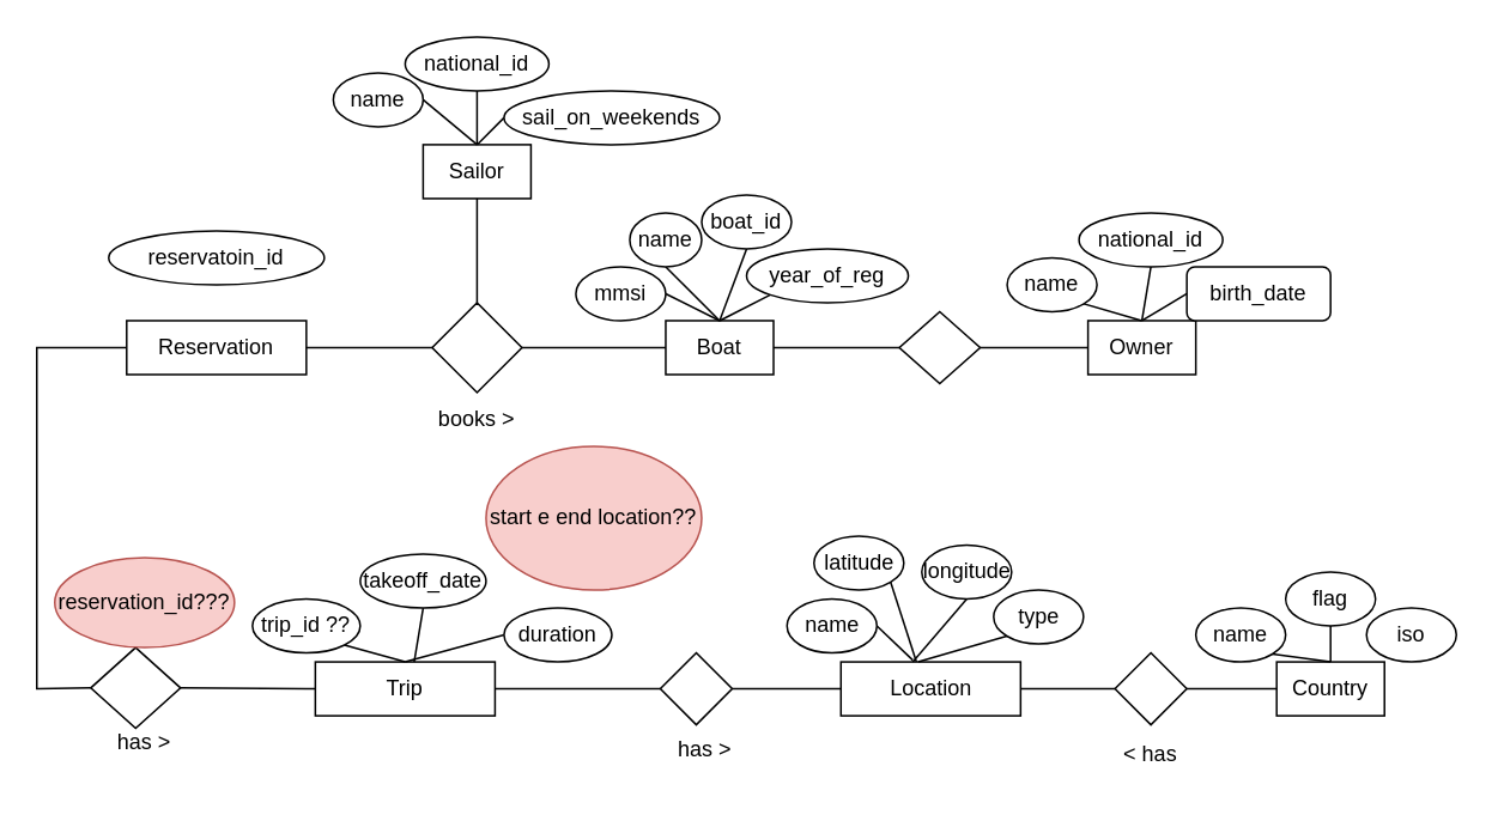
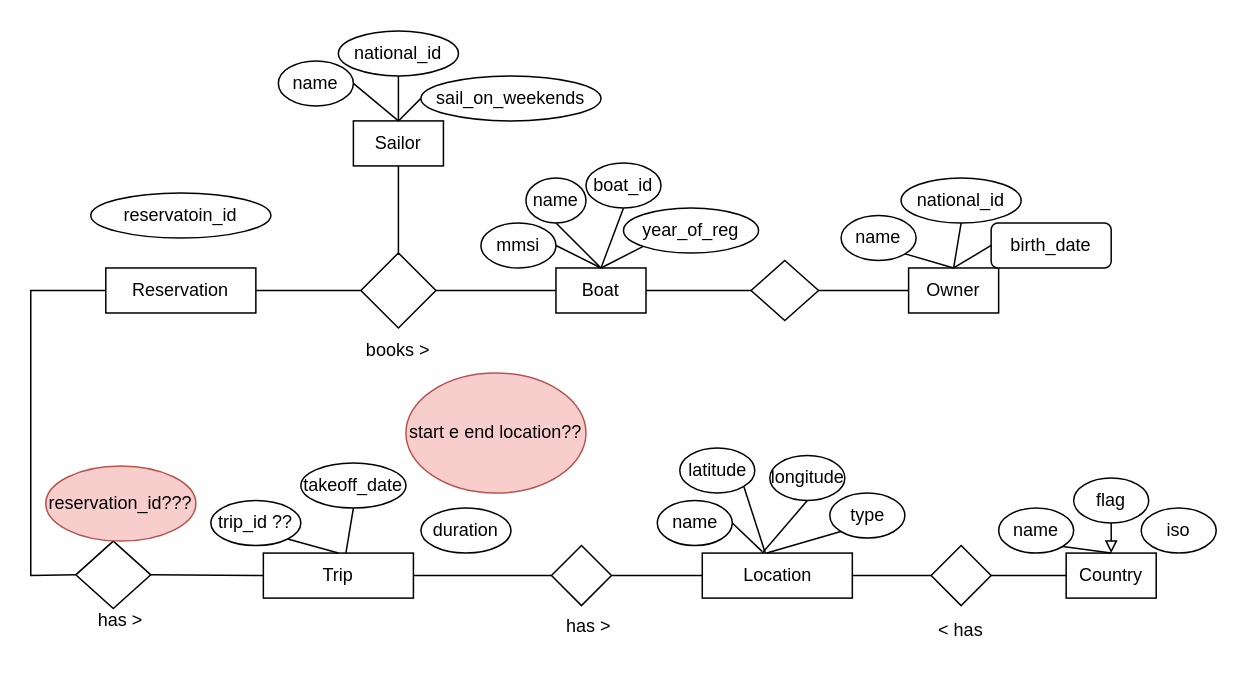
  <mxCell id="0" />
  <mxCell id="1" parent="0" />
  <mxCell id="2" value="" style="group" vertex="1" connectable="0" parent="1"><mxGeometry x="140" y="278" width="230" height="120" as="geometry" /></mxCell>
  <mxCell id="3" value="Trip" style="rounded=0;whiteSpace=wrap;html=1;" vertex="1" parent="2"><mxGeometry x="35" y="90" width="100" height="30" as="geometry" /></mxCell>
  <mxCell id="4" style="rounded=0;orthogonalLoop=1;jettySize=auto;html=1;exitX=1;exitY=1;exitDx=0;exitDy=0;entryX=0.5;entryY=0;entryDx=0;entryDy=0;endArrow=none;endFill=0;" edge="1" parent="2" source="5" target="3"><mxGeometry relative="1" as="geometry" /></mxCell>
  <mxCell id="5" value="trip_id ??" style="ellipse;whiteSpace=wrap;html=1;" vertex="1" parent="2"><mxGeometry y="55" width="60" height="30" as="geometry" /></mxCell>
  <mxCell id="6" value="takeoff_date" style="ellipse;whiteSpace=wrap;html=1;" vertex="1" parent="2"><mxGeometry x="60" y="30" width="70" height="30" as="geometry" /></mxCell>
- <mxCell id="7" style="edgeStyle=none;rounded=0;orthogonalLoop=1;jettySize=auto;html=1;exitX=0;exitY=0.5;exitDx=0;exitDy=0;entryX=0.5;entryY=0;entryDx=0;entryDy=0;endArrow=none;endFill=0;" edge="1" parent="2" source="8" target="3"><mxGeometry relative="1" as="geometry" /></mxCell>
  <mxCell id="8" value="duration" style="ellipse;whiteSpace=wrap;html=1;" vertex="1" parent="2"><mxGeometry x="140" y="60" width="60" height="30" as="geometry" /></mxCell>
  <mxCell id="9" value="" style="group" vertex="1" connectable="0" parent="1"><mxGeometry x="437.5" y="298" width="165" height="100" as="geometry" /></mxCell>
  <mxCell id="10" value="Location" style="rounded=0;whiteSpace=wrap;html=1;" vertex="1" parent="9"><mxGeometry x="30" y="70" width="100" height="30" as="geometry" /></mxCell>
  <mxCell id="11" style="edgeStyle=none;rounded=0;orthogonalLoop=1;jettySize=auto;html=1;exitX=1;exitY=0.5;exitDx=0;exitDy=0;entryX=0.4;entryY=-0.033;entryDx=0;entryDy=0;endArrow=none;endFill=0;entryPerimeter=0;" edge="1" parent="9" source="12" target="10"><mxGeometry relative="1" as="geometry" /></mxCell>
  <mxCell id="12" value="name" style="ellipse;whiteSpace=wrap;html=1;" vertex="1" parent="9"><mxGeometry y="35" width="50" height="30" as="geometry" /></mxCell>
  <mxCell id="13" style="edgeStyle=none;rounded=0;orthogonalLoop=1;jettySize=auto;html=1;exitX=1;exitY=1;exitDx=0;exitDy=0;entryX=0.42;entryY=0;entryDx=0;entryDy=0;entryPerimeter=0;endArrow=none;endFill=0;" edge="1" parent="9" source="14" target="10"><mxGeometry relative="1" as="geometry" /></mxCell>
  <mxCell id="14" value="latitude" style="ellipse;whiteSpace=wrap;html=1;" vertex="1" parent="9"><mxGeometry x="15" width="50" height="30" as="geometry" /></mxCell>
  <mxCell id="15" style="edgeStyle=none;rounded=0;orthogonalLoop=1;jettySize=auto;html=1;exitX=0.5;exitY=1;exitDx=0;exitDy=0;endArrow=none;endFill=0;" edge="1" parent="9" source="16"><mxGeometry relative="1" as="geometry"><mxPoint x="70" y="70" as="targetPoint" /></mxGeometry></mxCell>
  <mxCell id="16" value="longitude" style="ellipse;whiteSpace=wrap;html=1;" vertex="1" parent="9"><mxGeometry x="75" y="5" width="50" height="30" as="geometry" /></mxCell>
  <mxCell id="17" style="edgeStyle=none;rounded=0;orthogonalLoop=1;jettySize=auto;html=1;exitX=0;exitY=1;exitDx=0;exitDy=0;entryX=0.43;entryY=0;entryDx=0;entryDy=0;endArrow=none;endFill=0;entryPerimeter=0;" edge="1" parent="9" source="18" target="10"><mxGeometry relative="1" as="geometry" /></mxCell>
  <mxCell id="18" value="type" style="ellipse;whiteSpace=wrap;html=1;" vertex="1" parent="9"><mxGeometry x="115" y="30" width="50" height="30" as="geometry" /></mxCell>
  <mxCell id="19" value="" style="group" vertex="1" connectable="0" parent="1"><mxGeometry x="660" y="308" width="155" height="90" as="geometry" /></mxCell>
  <mxCell id="20" value="Country" style="rounded=0;whiteSpace=wrap;html=1;" vertex="1" parent="19"><mxGeometry x="50" y="60" width="60" height="30" as="geometry" /></mxCell>
  <mxCell id="21" style="edgeStyle=none;rounded=0;orthogonalLoop=1;jettySize=auto;html=1;exitX=1;exitY=1;exitDx=0;exitDy=0;entryX=0.5;entryY=0;entryDx=0;entryDy=0;endArrow=none;endFill=0;" edge="1" parent="19" source="22" target="20"><mxGeometry relative="1" as="geometry" /></mxCell>
  <mxCell id="22" value="name" style="ellipse;whiteSpace=wrap;html=1;" vertex="1" parent="19"><mxGeometry x="5" y="30" width="50" height="30" as="geometry" /></mxCell>
- <mxCell id="23" style="edgeStyle=none;rounded=0;orthogonalLoop=1;jettySize=auto;html=1;exitX=0.5;exitY=1;exitDx=0;exitDy=0;entryX=0.5;entryY=0;entryDx=0;entryDy=0;endArrow=none;endFill=0;" edge="1" parent="19" source="24" target="20"><mxGeometry relative="1" as="geometry" /></mxCell>
+ <mxCell id="23" style="edgeStyle=none;rounded=0;orthogonalLoop=1;jettySize=auto;html=1;exitX=0.5;exitY=1;exitDx=0;exitDy=0;entryX=0.5;entryY=0;entryDx=0;entryDy=0;endArrow=block;endFill=0;" edge="1" parent="19" source="24" target="20"><mxGeometry relative="1" as="geometry" /></mxCell>
  <mxCell id="24" value="flag" style="ellipse;whiteSpace=wrap;html=1;" vertex="1" parent="19"><mxGeometry x="55" y="10" width="50" height="30" as="geometry" /></mxCell>
  <mxCell id="25" value="iso" style="ellipse;whiteSpace=wrap;html=1;" vertex="1" parent="19"><mxGeometry x="100" y="30" width="50" height="30" as="geometry" /></mxCell>
  <mxCell id="26" value="" style="group" vertex="1" connectable="0" parent="1"><mxGeometry x="320" y="108" width="185" height="100" as="geometry" /></mxCell>
  <mxCell id="27" value="Boat" style="rounded=0;whiteSpace=wrap;html=1;" vertex="1" parent="26"><mxGeometry x="50" y="70" width="60" height="30" as="geometry" /></mxCell>
  <mxCell id="28" style="edgeStyle=none;rounded=0;orthogonalLoop=1;jettySize=auto;html=1;exitX=0.5;exitY=1;exitDx=0;exitDy=0;entryX=0.5;entryY=0;entryDx=0;entryDy=0;endArrow=none;endFill=0;" edge="1" parent="26" source="29" target="27"><mxGeometry relative="1" as="geometry" /></mxCell>
  <mxCell id="29" value="name" style="ellipse;whiteSpace=wrap;html=1;" vertex="1" parent="26"><mxGeometry x="30" y="10" width="40" height="30" as="geometry" /></mxCell>
  <mxCell id="30" style="edgeStyle=none;rounded=0;orthogonalLoop=1;jettySize=auto;html=1;exitX=0.5;exitY=1;exitDx=0;exitDy=0;entryX=0.5;entryY=0;entryDx=0;entryDy=0;endArrow=none;endFill=0;" edge="1" parent="26" source="31" target="27"><mxGeometry relative="1" as="geometry" /></mxCell>
  <mxCell id="31" value="boat_id" style="ellipse;whiteSpace=wrap;html=1;" vertex="1" parent="26"><mxGeometry x="70" width="50" height="30" as="geometry" /></mxCell>
  <mxCell id="32" style="edgeStyle=none;rounded=0;orthogonalLoop=1;jettySize=auto;html=1;exitX=0;exitY=1;exitDx=0;exitDy=0;entryX=0.5;entryY=0;entryDx=0;entryDy=0;endArrow=none;endFill=0;" edge="1" parent="26" source="33" target="27"><mxGeometry relative="1" as="geometry" /></mxCell>
  <mxCell id="33" value="year_of_reg" style="ellipse;whiteSpace=wrap;html=1;" vertex="1" parent="26"><mxGeometry x="95" y="30" width="90" height="30" as="geometry" /></mxCell>
  <mxCell id="34" style="edgeStyle=none;rounded=0;orthogonalLoop=1;jettySize=auto;html=1;exitX=1;exitY=0.5;exitDx=0;exitDy=0;endArrow=none;endFill=0;" edge="1" parent="26" source="35"><mxGeometry relative="1" as="geometry"><mxPoint x="80" y="70" as="targetPoint" /></mxGeometry></mxCell>
  <mxCell id="35" value="mmsi" style="ellipse;whiteSpace=wrap;html=1;" vertex="1" parent="26"><mxGeometry y="40" width="50" height="30" as="geometry" /></mxCell>
  <mxCell id="36" value="" style="group" vertex="1" connectable="0" parent="1"><mxGeometry x="185" y="20" width="215" height="90" as="geometry" /></mxCell>
  <mxCell id="37" value="Sailor" style="rounded=0;whiteSpace=wrap;html=1;" vertex="1" parent="36"><mxGeometry x="50" y="60" width="60" height="30" as="geometry" /></mxCell>
  <mxCell id="38" style="edgeStyle=none;rounded=0;orthogonalLoop=1;jettySize=auto;html=1;exitX=1;exitY=0.5;exitDx=0;exitDy=0;entryX=0.5;entryY=0;entryDx=0;entryDy=0;endArrow=none;endFill=0;" edge="1" parent="36" source="39" target="37"><mxGeometry relative="1" as="geometry" /></mxCell>
  <mxCell id="39" value="name" style="ellipse;whiteSpace=wrap;html=1;" vertex="1" parent="36"><mxGeometry y="20" width="50" height="30" as="geometry" /></mxCell>
  <mxCell id="40" style="edgeStyle=none;rounded=0;orthogonalLoop=1;jettySize=auto;html=1;exitX=0.5;exitY=1;exitDx=0;exitDy=0;entryX=0.5;entryY=0;entryDx=0;entryDy=0;endArrow=none;endFill=0;" edge="1" parent="36" source="41" target="37"><mxGeometry relative="1" as="geometry" /></mxCell>
  <mxCell id="41" value="national_id" style="ellipse;whiteSpace=wrap;html=1;" vertex="1" parent="36"><mxGeometry x="40" width="80" height="30" as="geometry" /></mxCell>
  <mxCell id="42" style="edgeStyle=none;rounded=0;orthogonalLoop=1;jettySize=auto;html=1;exitX=0;exitY=0.5;exitDx=0;exitDy=0;entryX=0.5;entryY=0;entryDx=0;entryDy=0;endArrow=none;endFill=0;" edge="1" parent="36" source="43" target="37"><mxGeometry relative="1" as="geometry" /></mxCell>
  <mxCell id="43" value="sail_on_weekends" style="ellipse;whiteSpace=wrap;html=1;" vertex="1" parent="36"><mxGeometry x="95" y="30" width="120" height="30" as="geometry" /></mxCell>
  <mxCell id="44" value="" style="group" vertex="1" connectable="0" parent="1"><mxGeometry x="560" y="118" width="180" height="90" as="geometry" /></mxCell>
  <mxCell id="45" value="Owner" style="rounded=0;whiteSpace=wrap;html=1;" vertex="1" parent="44"><mxGeometry x="45" y="60" width="60" height="30" as="geometry" /></mxCell>
  <mxCell id="46" style="edgeStyle=none;rounded=0;orthogonalLoop=1;jettySize=auto;html=1;exitX=1;exitY=1;exitDx=0;exitDy=0;entryX=0.5;entryY=0;entryDx=0;entryDy=0;endArrow=none;endFill=0;" edge="1" parent="44" source="47" target="45"><mxGeometry relative="1" as="geometry" /></mxCell>
  <mxCell id="47" value="name" style="ellipse;whiteSpace=wrap;html=1;" vertex="1" parent="44"><mxGeometry y="25" width="50" height="30" as="geometry" /></mxCell>
  <mxCell id="48" style="edgeStyle=none;rounded=0;orthogonalLoop=1;jettySize=auto;html=1;exitX=0.5;exitY=1;exitDx=0;exitDy=0;entryX=0.5;entryY=0;entryDx=0;entryDy=0;endArrow=none;endFill=0;" edge="1" parent="44" source="49" target="45"><mxGeometry relative="1" as="geometry" /></mxCell>
  <mxCell id="49" value="national_id" style="ellipse;whiteSpace=wrap;html=1;" vertex="1" parent="44"><mxGeometry x="40" width="80" height="30" as="geometry" /></mxCell>
  <mxCell id="50" style="edgeStyle=none;rounded=0;orthogonalLoop=1;jettySize=auto;html=1;exitX=0;exitY=0.5;exitDx=0;exitDy=0;entryX=0.5;entryY=0;entryDx=0;entryDy=0;endArrow=none;endFill=0;" edge="1" parent="44" source="51" target="45"><mxGeometry relative="1" as="geometry" /></mxCell>
  <mxCell id="51" value="birth_date" style="whiteSpace=wrap;html=1;rounded=1;" vertex="1" parent="44"><mxGeometry x="100" y="30" width="80" height="30" as="geometry" /></mxCell>
  <mxCell id="52" value="" style="group" vertex="1" connectable="0" parent="1"><mxGeometry x="60" y="128" width="120" height="80" as="geometry" /></mxCell>
  <mxCell id="53" value="Reservation" style="rounded=0;whiteSpace=wrap;html=1;" vertex="1" parent="52"><mxGeometry x="10" y="50" width="100" height="30" as="geometry" /></mxCell>
  <mxCell id="54" value="reservatoin_id" style="ellipse;whiteSpace=wrap;html=1;" vertex="1" parent="52"><mxGeometry width="120" height="30" as="geometry" /></mxCell>
  <mxCell id="55" style="edgeStyle=none;rounded=0;orthogonalLoop=1;jettySize=auto;html=1;exitX=0;exitY=0.5;exitDx=0;exitDy=0;entryX=1;entryY=0.5;entryDx=0;entryDy=0;endArrow=none;endFill=0;" edge="1" parent="1" source="45" target="58"><mxGeometry relative="1" as="geometry"><mxPoint x="562.5" y="188" as="targetPoint" /></mxGeometry></mxCell>
  <mxCell id="56" style="edgeStyle=none;rounded=0;orthogonalLoop=1;jettySize=auto;html=1;exitX=1;exitY=0.5;exitDx=0;exitDy=0;entryX=0;entryY=0.5;entryDx=0;entryDy=0;endArrow=none;endFill=0;" edge="1" parent="1" source="27" target="58"><mxGeometry relative="1" as="geometry"><mxPoint x="517.5" y="188" as="targetPoint" /></mxGeometry></mxCell>
  <mxCell id="57" value="" style="group" vertex="1" connectable="0" parent="1"><mxGeometry x="490" y="173" width="60" height="60" as="geometry" /></mxCell>
  <mxCell id="58" value="" style="rhombus;whiteSpace=wrap;html=1;" vertex="1" parent="57"><mxGeometry x="10" width="45" height="40" as="geometry" /></mxCell>
  <mxCell id="59" style="edgeStyle=none;rounded=0;orthogonalLoop=1;jettySize=auto;html=1;exitX=0;exitY=0.5;exitDx=0;exitDy=0;entryX=1;entryY=0.5;entryDx=0;entryDy=0;endArrow=none;endFill=0;" edge="1" parent="1" source="27" target="62"><mxGeometry relative="1" as="geometry" /></mxCell>
  <mxCell id="60" style="edgeStyle=none;rounded=0;orthogonalLoop=1;jettySize=auto;html=1;exitX=1;exitY=0.5;exitDx=0;exitDy=0;entryX=0;entryY=0.5;entryDx=0;entryDy=0;endArrow=none;endFill=0;" edge="1" parent="1" source="53" target="62"><mxGeometry relative="1" as="geometry" /></mxCell>
  <mxCell id="61" value="" style="group" vertex="1" connectable="0" parent="1"><mxGeometry x="235" y="168" width="60" height="80" as="geometry" /></mxCell>
  <mxCell id="62" value="" style="rhombus;whiteSpace=wrap;html=1;" vertex="1" parent="61"><mxGeometry x="5" width="50" height="50" as="geometry" /></mxCell>
  <mxCell id="63" value="books &amp;gt;" style="text;html=1;strokeColor=none;fillColor=none;align=center;verticalAlign=middle;whiteSpace=wrap;rounded=0;" vertex="1" parent="61"><mxGeometry y="50" width="60" height="30" as="geometry" /></mxCell>
  <mxCell id="64" style="edgeStyle=none;rounded=0;orthogonalLoop=1;jettySize=auto;html=1;exitX=0.5;exitY=1;exitDx=0;exitDy=0;entryX=0.5;entryY=0;entryDx=0;entryDy=0;endArrow=none;endFill=0;" edge="1" parent="1" source="37" target="62"><mxGeometry relative="1" as="geometry" /></mxCell>
  <mxCell id="65" style="edgeStyle=none;rounded=0;orthogonalLoop=1;jettySize=auto;html=1;exitX=0;exitY=0.5;exitDx=0;exitDy=0;entryX=0;entryY=0.5;entryDx=0;entryDy=0;endArrow=none;endFill=0;" edge="1" parent="1" source="53" target="68"><mxGeometry relative="1" as="geometry"><Array as="points"><mxPoint x="20" y="193" /><mxPoint x="20" y="383" /></Array></mxGeometry></mxCell>
  <mxCell id="66" style="edgeStyle=none;rounded=0;orthogonalLoop=1;jettySize=auto;html=1;exitX=0;exitY=0.5;exitDx=0;exitDy=0;entryX=1;entryY=0.5;entryDx=0;entryDy=0;endArrow=none;endFill=0;" edge="1" parent="1" source="3" target="68"><mxGeometry relative="1" as="geometry" /></mxCell>
  <mxCell id="67" value="" style="group" vertex="1" connectable="0" parent="1"><mxGeometry x="50" y="360" width="60" height="68" as="geometry" /></mxCell>
  <mxCell id="68" value="" style="rhombus;whiteSpace=wrap;html=1;" vertex="1" parent="67"><mxGeometry width="50" height="45" as="geometry" /></mxCell>
  <mxCell id="69" value="has &amp;gt;" style="text;html=1;strokeColor=none;fillColor=none;align=center;verticalAlign=middle;whiteSpace=wrap;rounded=0;" vertex="1" parent="67"><mxGeometry y="38" width="60" height="30" as="geometry" /></mxCell>
  <mxCell id="70" style="edgeStyle=none;rounded=0;orthogonalLoop=1;jettySize=auto;html=1;exitX=0.5;exitY=1;exitDx=0;exitDy=0;endArrow=none;endFill=0;" edge="1" parent="1" source="6"><mxGeometry relative="1" as="geometry"><mxPoint x="230" y="368" as="targetPoint" /></mxGeometry></mxCell>
  <mxCell id="71" style="edgeStyle=none;rounded=0;orthogonalLoop=1;jettySize=auto;html=1;exitX=1;exitY=0.5;exitDx=0;exitDy=0;entryX=0;entryY=0.5;entryDx=0;entryDy=0;endArrow=none;endFill=0;" edge="1" parent="1" source="74" target="10"><mxGeometry relative="1" as="geometry" /></mxCell>
  <mxCell id="72" style="edgeStyle=none;rounded=0;orthogonalLoop=1;jettySize=auto;html=1;exitX=1;exitY=0.5;exitDx=0;exitDy=0;entryX=0;entryY=0.5;entryDx=0;entryDy=0;endArrow=none;endFill=0;" edge="1" parent="1" source="3" target="74"><mxGeometry relative="1" as="geometry" /></mxCell>
  <mxCell id="73" value="" style="group" vertex="1" connectable="0" parent="1"><mxGeometry x="367" y="363" width="63" height="72" as="geometry" /></mxCell>
  <mxCell id="74" value="" style="rhombus;whiteSpace=wrap;html=1;" vertex="1" parent="73"><mxGeometry width="40" height="40" as="geometry" /></mxCell>
  <mxCell id="75" value="has &amp;gt;" style="text;html=1;strokeColor=none;fillColor=none;align=center;verticalAlign=middle;whiteSpace=wrap;rounded=0;" vertex="1" parent="73"><mxGeometry x="-5" y="39" width="60" height="30" as="geometry" /></mxCell>
  <mxCell id="76" style="edgeStyle=none;rounded=0;orthogonalLoop=1;jettySize=auto;html=1;exitX=0;exitY=0.5;exitDx=0;exitDy=0;entryX=1;entryY=0.5;entryDx=0;entryDy=0;endArrow=none;endFill=0;" edge="1" parent="1" source="79" target="10"><mxGeometry relative="1" as="geometry" /></mxCell>
  <mxCell id="77" style="edgeStyle=none;rounded=0;orthogonalLoop=1;jettySize=auto;html=1;exitX=0;exitY=0.5;exitDx=0;exitDy=0;entryX=1;entryY=0.5;entryDx=0;entryDy=0;endArrow=none;endFill=0;" edge="1" parent="1" source="20" target="79"><mxGeometry relative="1" as="geometry" /></mxCell>
  <mxCell id="78" value="" style="group" vertex="1" connectable="0" parent="1"><mxGeometry x="610" y="363" width="60" height="72" as="geometry" /></mxCell>
  <mxCell id="79" value="" style="rhombus;whiteSpace=wrap;html=1;" vertex="1" parent="78"><mxGeometry x="10" width="40" height="40" as="geometry" /></mxCell>
  <mxCell id="80" value="&amp;lt; has" style="text;html=1;strokeColor=none;fillColor=none;align=center;verticalAlign=middle;whiteSpace=wrap;rounded=0;" vertex="1" parent="78"><mxGeometry y="42" width="60" height="30" as="geometry" /></mxCell>
  <mxCell id="81" value="start e end location??" style="ellipse;whiteSpace=wrap;html=1;fillColor=#f8cecc;strokeColor=#b85450;" vertex="1" parent="1"><mxGeometry x="270" y="248" width="120" height="80" as="geometry" /></mxCell>
  <mxCell id="82" value="reservation_id???" style="ellipse;whiteSpace=wrap;html=1;fillColor=#f8cecc;strokeColor=#b85450;" vertex="1" parent="1"><mxGeometry x="30" y="310" width="100" height="50" as="geometry" /></mxCell>
